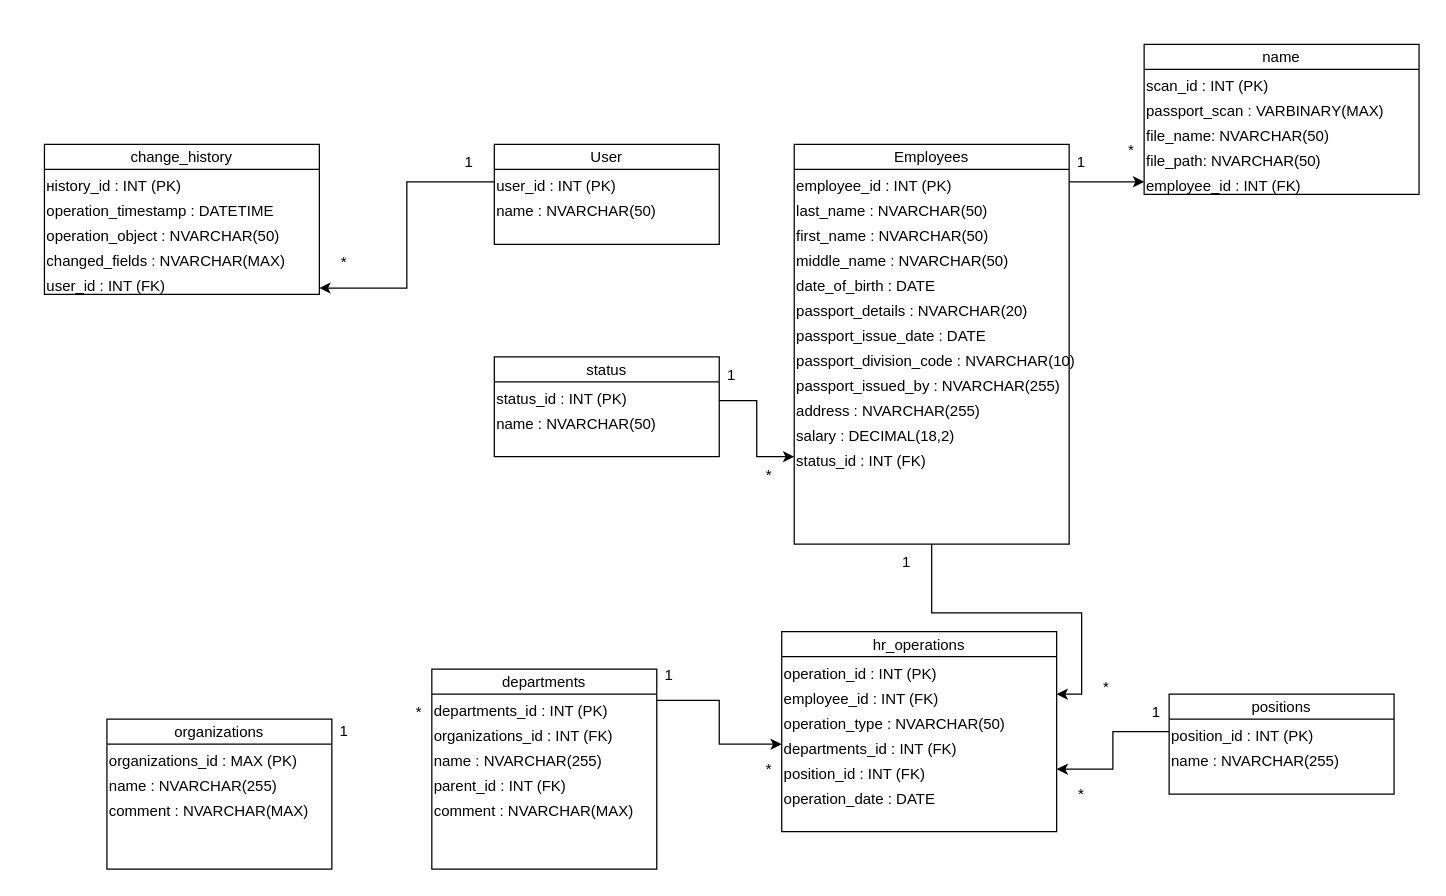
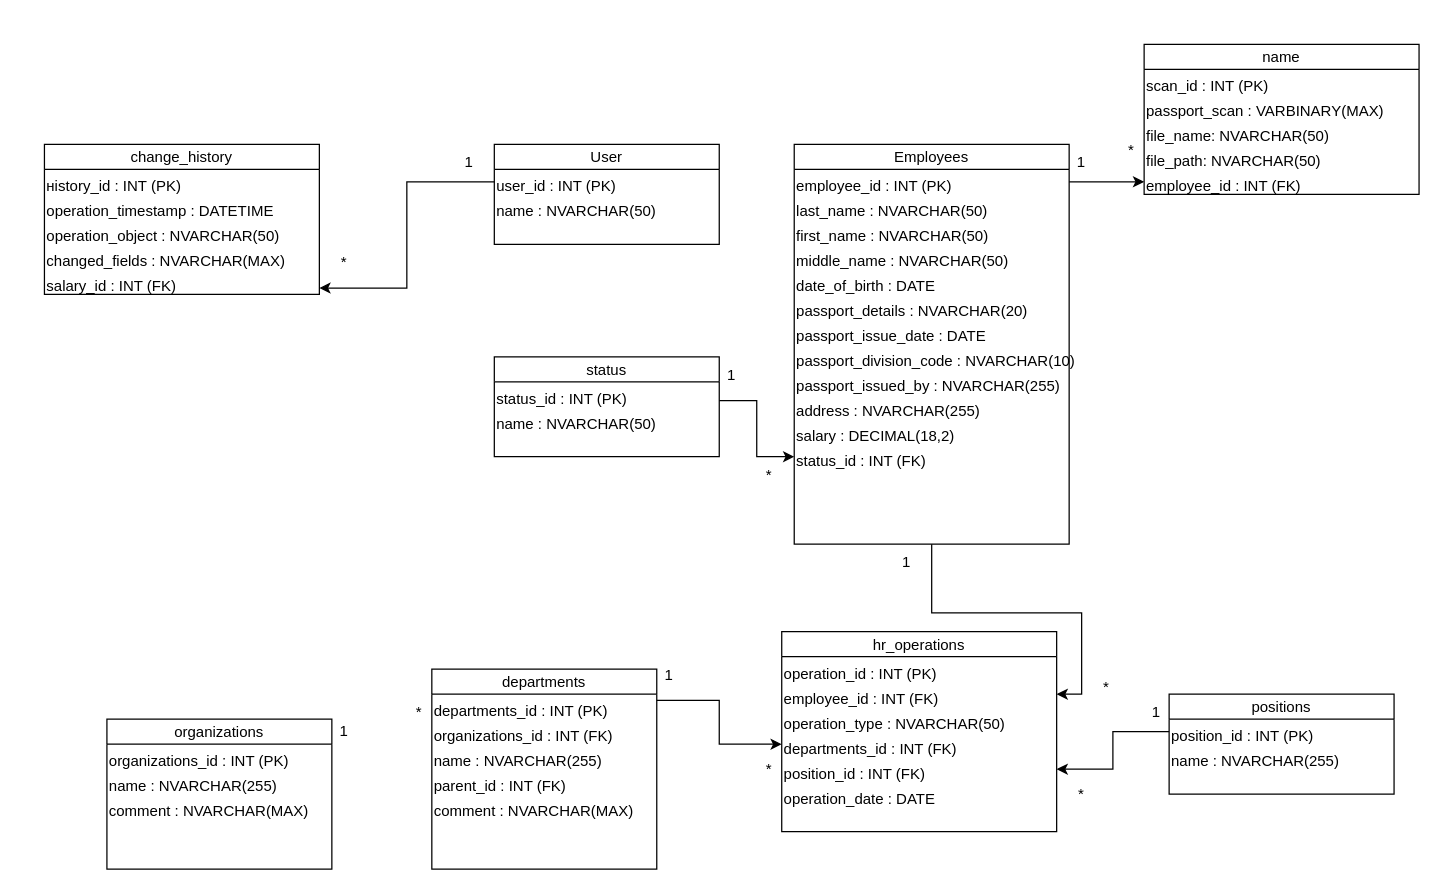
  <mxCell id="0" />
  <mxCell id="1" parent="0" />
  <mxCell id="2" value="organizations" style="shape=swimlane;childLayout=stackLayout;horizontal=1;startSize=20;horizontalStack=0;resizeParent=1;resizeLast=0;" vertex="1" parent="1"><mxGeometry x="70" y="560" width="180" height="120" as="geometry" /></mxCell>
- <mxCell id="3" value="organizations_id : MAX (PK)" style="text;align=left;verticalAlign=top;" vertex="1" parent="2"><mxGeometry y="20" width="180" height="20" as="geometry" /></mxCell>
+ <mxCell id="3" value="organizations_id : INT (PK)" style="text;align=left;verticalAlign=top;" vertex="1" parent="2"><mxGeometry y="20" width="180" height="20" as="geometry" /></mxCell>
  <mxCell id="4" value="name : NVARCHAR(255)" style="text;align=left;verticalAlign=top;" vertex="1" parent="2"><mxGeometry y="40" width="180" height="20" as="geometry" /></mxCell>
  <mxCell id="5" value="comment : NVARCHAR(MAX)" style="text;align=left;verticalAlign=top;" vertex="1" parent="2"><mxGeometry y="60" width="180" height="20" as="geometry" /></mxCell>
  <mxCell id="6" value="departments" style="shape=swimlane;childLayout=stackLayout;horizontal=1;startSize=20;horizontalStack=0;resizeParent=1;resizeLast=0;" vertex="1" parent="1"><mxGeometry x="330" y="520" width="180" height="160" as="geometry" /></mxCell>
  <mxCell id="7" value="departments_id : INT (PK)" style="text;align=left;verticalAlign=top;" vertex="1" parent="6"><mxGeometry y="20" width="180" height="20" as="geometry" /></mxCell>
  <mxCell id="8" value="organizations_id : INT (FK)" style="text;align=left;verticalAlign=top;" vertex="1" parent="6"><mxGeometry y="40" width="180" height="20" as="geometry" /></mxCell>
  <mxCell id="9" value="name : NVARCHAR(255)" style="text;align=left;verticalAlign=top;" vertex="1" parent="6"><mxGeometry y="60" width="180" height="20" as="geometry" /></mxCell>
  <mxCell id="10" value="parent_id : INT (FK)" style="text;align=left;verticalAlign=top;" vertex="1" parent="6"><mxGeometry y="80" width="180" height="20" as="geometry" /></mxCell>
  <mxCell id="11" value="comment : NVARCHAR(MAX)" style="text;align=left;verticalAlign=top;" vertex="1" parent="6"><mxGeometry y="100" width="180" height="20" as="geometry" /></mxCell>
  <mxCell id="12" value="positions" style="shape=swimlane;childLayout=stackLayout;horizontal=1;startSize=20;horizontalStack=0;resizeParent=1;resizeLast=0;" vertex="1" parent="1"><mxGeometry x="920" y="540" width="180" height="80" as="geometry" /></mxCell>
  <mxCell id="13" value="position_id : INT (PK)" style="text;align=left;verticalAlign=top;" vertex="1" parent="12"><mxGeometry y="20" width="180" height="20" as="geometry" /></mxCell>
  <mxCell id="14" value="name : NVARCHAR(255)" style="text;align=left;verticalAlign=top;" vertex="1" parent="12"><mxGeometry y="40" width="180" height="20" as="geometry" /></mxCell>
  <mxCell id="15" value="status" style="shape=swimlane;childLayout=stackLayout;horizontal=1;startSize=20;horizontalStack=0;resizeParent=1;resizeLast=0;" vertex="1" parent="1"><mxGeometry x="380" y="270" width="180" height="80" as="geometry" /></mxCell>
  <mxCell id="16" value="status_id : INT (PK)" style="text;align=left;verticalAlign=top;" vertex="1" parent="15"><mxGeometry y="20" width="180" height="20" as="geometry" /></mxCell>
  <mxCell id="17" value="name : NVARCHAR(50)" style="text;align=left;verticalAlign=top;" vertex="1" parent="15"><mxGeometry y="40" width="180" height="20" as="geometry" /></mxCell>
  <mxCell id="18" style="edgeStyle=orthogonalEdgeStyle;rounded=0;orthogonalLoop=1;jettySize=auto;html=1;exitX=0.5;exitY=1;exitDx=0;exitDy=0;entryX=1;entryY=0.5;entryDx=0;entryDy=0;" edge="1" parent="1" source="19" target="40"><mxGeometry relative="1" as="geometry" /></mxCell>
  <mxCell id="19" value="Employees" style="shape=swimlane;childLayout=stackLayout;horizontal=1;startSize=20;horizontalStack=0;resizeParent=1;resizeLast=0;" vertex="1" parent="1"><mxGeometry x="620" y="100" width="220" height="320" as="geometry" /></mxCell>
  <mxCell id="20" value="employee_id : INT (PK)" style="text;align=left;verticalAlign=top;" vertex="1" parent="19"><mxGeometry y="20" width="220" height="20" as="geometry" /></mxCell>
  <mxCell id="21" value="last_name : NVARCHAR(50)" style="text;align=left;verticalAlign=top;" vertex="1" parent="19"><mxGeometry y="40" width="220" height="20" as="geometry" /></mxCell>
  <mxCell id="22" value="first_name : NVARCHAR(50)" style="text;align=left;verticalAlign=top;" vertex="1" parent="19"><mxGeometry y="60" width="220" height="20" as="geometry" /></mxCell>
  <mxCell id="23" value="middle_name : NVARCHAR(50)" style="text;align=left;verticalAlign=top;" vertex="1" parent="19"><mxGeometry y="80" width="220" height="20" as="geometry" /></mxCell>
  <mxCell id="24" value="date_of_birth : DATE" style="text;align=left;verticalAlign=top;" vertex="1" parent="19"><mxGeometry y="100" width="220" height="20" as="geometry" /></mxCell>
  <mxCell id="25" value="passport_details : NVARCHAR(20)" style="text;align=left;verticalAlign=top;" vertex="1" parent="19"><mxGeometry y="120" width="220" height="20" as="geometry" /></mxCell>
  <mxCell id="26" value="passport_issue_date : DATE" style="text;align=left;verticalAlign=top;" vertex="1" parent="19"><mxGeometry y="140" width="220" height="20" as="geometry" /></mxCell>
  <mxCell id="27" value="passport_division_code : NVARCHAR(10)" style="text;align=left;verticalAlign=top;" vertex="1" parent="19"><mxGeometry y="160" width="220" height="20" as="geometry" /></mxCell>
  <mxCell id="28" value="passport_issued_by : NVARCHAR(255)" style="text;align=left;verticalAlign=top;" vertex="1" parent="19"><mxGeometry y="180" width="220" height="20" as="geometry" /></mxCell>
  <mxCell id="29" value="address : NVARCHAR(255)" style="text;align=left;verticalAlign=top;" vertex="1" parent="19"><mxGeometry y="200" width="220" height="20" as="geometry" /></mxCell>
  <mxCell id="30" value="salary : DECIMAL(18,2)" style="text;align=left;verticalAlign=top;" vertex="1" parent="19"><mxGeometry y="220" width="220" height="20" as="geometry" /></mxCell>
  <mxCell id="31" value="status_id : INT (FK)" style="text;align=left;verticalAlign=top;" vertex="1" parent="19"><mxGeometry y="240" width="220" height="20" as="geometry" /></mxCell>
  <mxCell id="32" value="name" style="shape=swimlane;childLayout=stackLayout;horizontal=1;startSize=20;horizontalStack=0;resizeParent=1;resizeLast=0;" vertex="1" parent="1"><mxGeometry x="900" y="20" width="220" height="120" as="geometry" /></mxCell>
  <mxCell id="33" value="scan_id : INT (PK)" style="text;align=left;verticalAlign=top;" vertex="1" parent="32"><mxGeometry y="20" width="220" height="20" as="geometry" /></mxCell>
  <mxCell id="34" value="passport_scan : VARBINARY(MAX)" style="text;align=left;verticalAlign=top;" vertex="1" parent="32"><mxGeometry y="40" width="220" height="20" as="geometry" /></mxCell>
  <mxCell id="35" value="file_name: NVARCHAR(50)" style="text;align=left;verticalAlign=top;" vertex="1" parent="32"><mxGeometry y="60" width="220" height="20" as="geometry" /></mxCell>
  <mxCell id="36" value="file_path: NVARCHAR(50)" style="text;align=left;verticalAlign=top;" vertex="1" parent="32"><mxGeometry y="80" width="220" height="20" as="geometry" /></mxCell>
  <mxCell id="37" value="employee_id : INT (FK)" style="text;align=left;verticalAlign=top;" vertex="1" parent="32"><mxGeometry y="100" width="220" height="20" as="geometry" /></mxCell>
  <mxCell id="38" value="hr_operations" style="shape=swimlane;childLayout=stackLayout;horizontal=1;startSize=20;horizontalStack=0;resizeParent=1;resizeLast=0;" vertex="1" parent="1"><mxGeometry x="610" y="490" width="220" height="160" as="geometry" /></mxCell>
  <mxCell id="39" value="operation_id : INT (PK)" style="text;align=left;verticalAlign=top;" vertex="1" parent="38"><mxGeometry y="20" width="220" height="20" as="geometry" /></mxCell>
  <mxCell id="40" value="employee_id : INT (FK)" style="text;align=left;verticalAlign=top;" vertex="1" parent="38"><mxGeometry y="40" width="220" height="20" as="geometry" /></mxCell>
  <mxCell id="41" value="operation_type : NVARCHAR(50)" style="text;align=left;verticalAlign=top;" vertex="1" parent="38"><mxGeometry y="60" width="220" height="20" as="geometry" /></mxCell>
  <mxCell id="42" value="departments_id : INT (FK)" style="text;align=left;verticalAlign=top;" vertex="1" parent="38"><mxGeometry y="80" width="220" height="20" as="geometry" /></mxCell>
  <mxCell id="43" value="position_id : INT (FK)" style="text;align=left;verticalAlign=top;" vertex="1" parent="38"><mxGeometry y="100" width="220" height="20" as="geometry" /></mxCell>
  <mxCell id="44" value="operation_date : DATE" style="text;align=left;verticalAlign=top;" vertex="1" parent="38"><mxGeometry y="120" width="220" height="20" as="geometry" /></mxCell>
  <mxCell id="45" value="change_history" style="shape=swimlane;childLayout=stackLayout;horizontal=1;startSize=20;horizontalStack=0;resizeParent=1;resizeLast=0;" vertex="1" parent="1"><mxGeometry x="20" y="100" width="220" height="120" as="geometry" /></mxCell>
  <mxCell id="46" value="нistory_id : INT (PK)" style="text;align=left;verticalAlign=top;" vertex="1" parent="45"><mxGeometry y="20" width="220" height="20" as="geometry" /></mxCell>
  <mxCell id="47" value="operation_timestamp : DATETIME" style="text;align=left;verticalAlign=top;" vertex="1" parent="45"><mxGeometry y="40" width="220" height="20" as="geometry" /></mxCell>
  <mxCell id="48" value="operation_object : NVARCHAR(50)" style="text;align=left;verticalAlign=top;" vertex="1" parent="45"><mxGeometry y="60" width="220" height="20" as="geometry" /></mxCell>
  <mxCell id="49" value="changed_fields : NVARCHAR(MAX)" style="text;align=left;verticalAlign=top;" vertex="1" parent="45"><mxGeometry y="80" width="220" height="20" as="geometry" /></mxCell>
- <mxCell id="50" value="user_id : INT (FK)" style="text;align=left;verticalAlign=top;" vertex="1" parent="45"><mxGeometry y="100" width="220" height="20" as="geometry" /></mxCell>
+ <mxCell id="50" value="salary_id : INT (FK)" style="text;align=left;verticalAlign=top;" vertex="1" parent="45"><mxGeometry y="100" width="220" height="20" as="geometry" /></mxCell>
  <mxCell id="51" edge="1" parent="1" source="2" target="6" />
  <mxCell id="52" edge="1" parent="1" source="6" target="6" />
  <mxCell id="53" edge="1" parent="1" source="15" target="19" />
  <mxCell id="54" edge="1" parent="1" source="19" target="32" />
  <mxCell id="55" edge="1" parent="1" source="19" target="38" />
  <mxCell id="56" edge="1" parent="1" source="6" target="38" />
  <mxCell id="57" edge="1" parent="1" source="12" target="38" />
  <mxCell id="58" style="edgeStyle=orthogonalEdgeStyle;rounded=0;orthogonalLoop=1;jettySize=auto;html=1;exitX=0;exitY=0.5;exitDx=0;exitDy=0;entryX=1;entryY=0.5;entryDx=0;entryDy=0;" edge="1" parent="1" source="13" target="43"><mxGeometry relative="1" as="geometry" /></mxCell>
  <mxCell id="59" style="edgeStyle=orthogonalEdgeStyle;rounded=0;orthogonalLoop=1;jettySize=auto;html=1;exitX=1;exitY=0.25;exitDx=0;exitDy=0;entryX=0;entryY=0.5;entryDx=0;entryDy=0;" edge="1" parent="1" source="7" target="42"><mxGeometry relative="1" as="geometry" /></mxCell>
  <mxCell id="60" style="edgeStyle=orthogonalEdgeStyle;rounded=0;orthogonalLoop=1;jettySize=auto;html=1;exitX=1;exitY=0.75;exitDx=0;exitDy=0;entryX=0;entryY=0.5;entryDx=0;entryDy=0;" edge="1" parent="1" source="16" target="31"><mxGeometry relative="1" as="geometry" /></mxCell>
  <mxCell id="61" value="User" style="shape=swimlane;childLayout=stackLayout;horizontal=1;startSize=20;horizontalStack=0;resizeParent=1;resizeLast=0;" vertex="1" parent="1"><mxGeometry x="380" y="100" width="180" height="80" as="geometry" /></mxCell>
  <mxCell id="62" value="user_id : INT (PK)" style="text;align=left;verticalAlign=top;" vertex="1" parent="61"><mxGeometry y="20" width="180" height="20" as="geometry" /></mxCell>
  <mxCell id="63" value="name : NVARCHAR(50)" style="text;align=left;verticalAlign=top;" vertex="1" parent="61"><mxGeometry y="40" width="180" height="20" as="geometry" /></mxCell>
  <mxCell id="64" style="edgeStyle=orthogonalEdgeStyle;rounded=0;orthogonalLoop=1;jettySize=auto;html=1;exitX=0;exitY=0.5;exitDx=0;exitDy=0;entryX=1;entryY=0.75;entryDx=0;entryDy=0;" edge="1" parent="1" source="62" target="50"><mxGeometry relative="1" as="geometry" /></mxCell>
  <mxCell id="65" style="edgeStyle=orthogonalEdgeStyle;rounded=0;orthogonalLoop=1;jettySize=auto;html=1;exitX=1;exitY=0.5;exitDx=0;exitDy=0;entryX=0;entryY=0.5;entryDx=0;entryDy=0;" edge="1" parent="1" source="20" target="37"><mxGeometry relative="1" as="geometry"><mxPoint x="1140" y="190" as="targetPoint" /></mxGeometry></mxCell>
  <mxCell id="66" value="*" style="text;html=1;align=center;verticalAlign=middle;whiteSpace=wrap;rounded=0;" vertex="1" parent="1"><mxGeometry x="230" y="180" width="60" height="30" as="geometry" /></mxCell>
  <mxCell id="67" value="*" style="text;html=1;align=center;verticalAlign=middle;whiteSpace=wrap;rounded=0;" vertex="1" parent="1"><mxGeometry x="570" y="350" width="60" height="30" as="geometry" /></mxCell>
  <mxCell id="68" value="*" style="text;html=1;align=center;verticalAlign=middle;whiteSpace=wrap;rounded=0;" vertex="1" parent="1"><mxGeometry x="840" y="520" width="60" height="30" as="geometry" /></mxCell>
  <mxCell id="69" value="*" style="text;html=1;align=center;verticalAlign=middle;whiteSpace=wrap;rounded=0;" vertex="1" parent="1"><mxGeometry x="860" y="90" width="60" height="30" as="geometry" /></mxCell>
  <mxCell id="70" value="*" style="text;html=1;align=center;verticalAlign=middle;whiteSpace=wrap;rounded=0;" vertex="1" parent="1"><mxGeometry x="820" y="605" width="60" height="30" as="geometry" /></mxCell>
  <mxCell id="71" value="*" style="text;html=1;align=center;verticalAlign=middle;whiteSpace=wrap;rounded=0;" vertex="1" parent="1"><mxGeometry x="570" y="585" width="60" height="30" as="geometry" /></mxCell>
  <mxCell id="72" value="*" style="text;html=1;align=center;verticalAlign=middle;whiteSpace=wrap;rounded=0;" vertex="1" parent="1"><mxGeometry x="290" y="540" width="60" height="30" as="geometry" /></mxCell>
  <mxCell id="73" value="1" style="text;html=1;align=center;verticalAlign=middle;whiteSpace=wrap;rounded=0;" vertex="1" parent="1"><mxGeometry x="330" y="100" width="60" height="30" as="geometry" /></mxCell>
  <mxCell id="74" value="1" style="text;html=1;align=center;verticalAlign=middle;whiteSpace=wrap;rounded=0;" vertex="1" parent="1"><mxGeometry x="540" y="270" width="60" height="30" as="geometry" /></mxCell>
  <mxCell id="75" value="1" style="text;html=1;align=center;verticalAlign=middle;whiteSpace=wrap;rounded=0;" vertex="1" parent="1"><mxGeometry x="820" y="100" width="60" height="30" as="geometry" /></mxCell>
  <mxCell id="76" value="1" style="text;html=1;align=center;verticalAlign=middle;whiteSpace=wrap;rounded=0;" vertex="1" parent="1"><mxGeometry x="680" y="420" width="60" height="30" as="geometry" /></mxCell>
  <mxCell id="77" value="1" style="text;html=1;align=center;verticalAlign=middle;whiteSpace=wrap;rounded=0;" vertex="1" parent="1"><mxGeometry x="880" y="540" width="60" height="30" as="geometry" /></mxCell>
  <mxCell id="78" value="1" style="text;html=1;align=center;verticalAlign=middle;whiteSpace=wrap;rounded=0;" vertex="1" parent="1"><mxGeometry x="490" y="510" width="60" height="30" as="geometry" /></mxCell>
  <mxCell id="79" value="1" style="text;html=1;align=center;verticalAlign=middle;whiteSpace=wrap;rounded=0;" vertex="1" parent="1"><mxGeometry x="230" y="555" width="60" height="30" as="geometry" /></mxCell>
